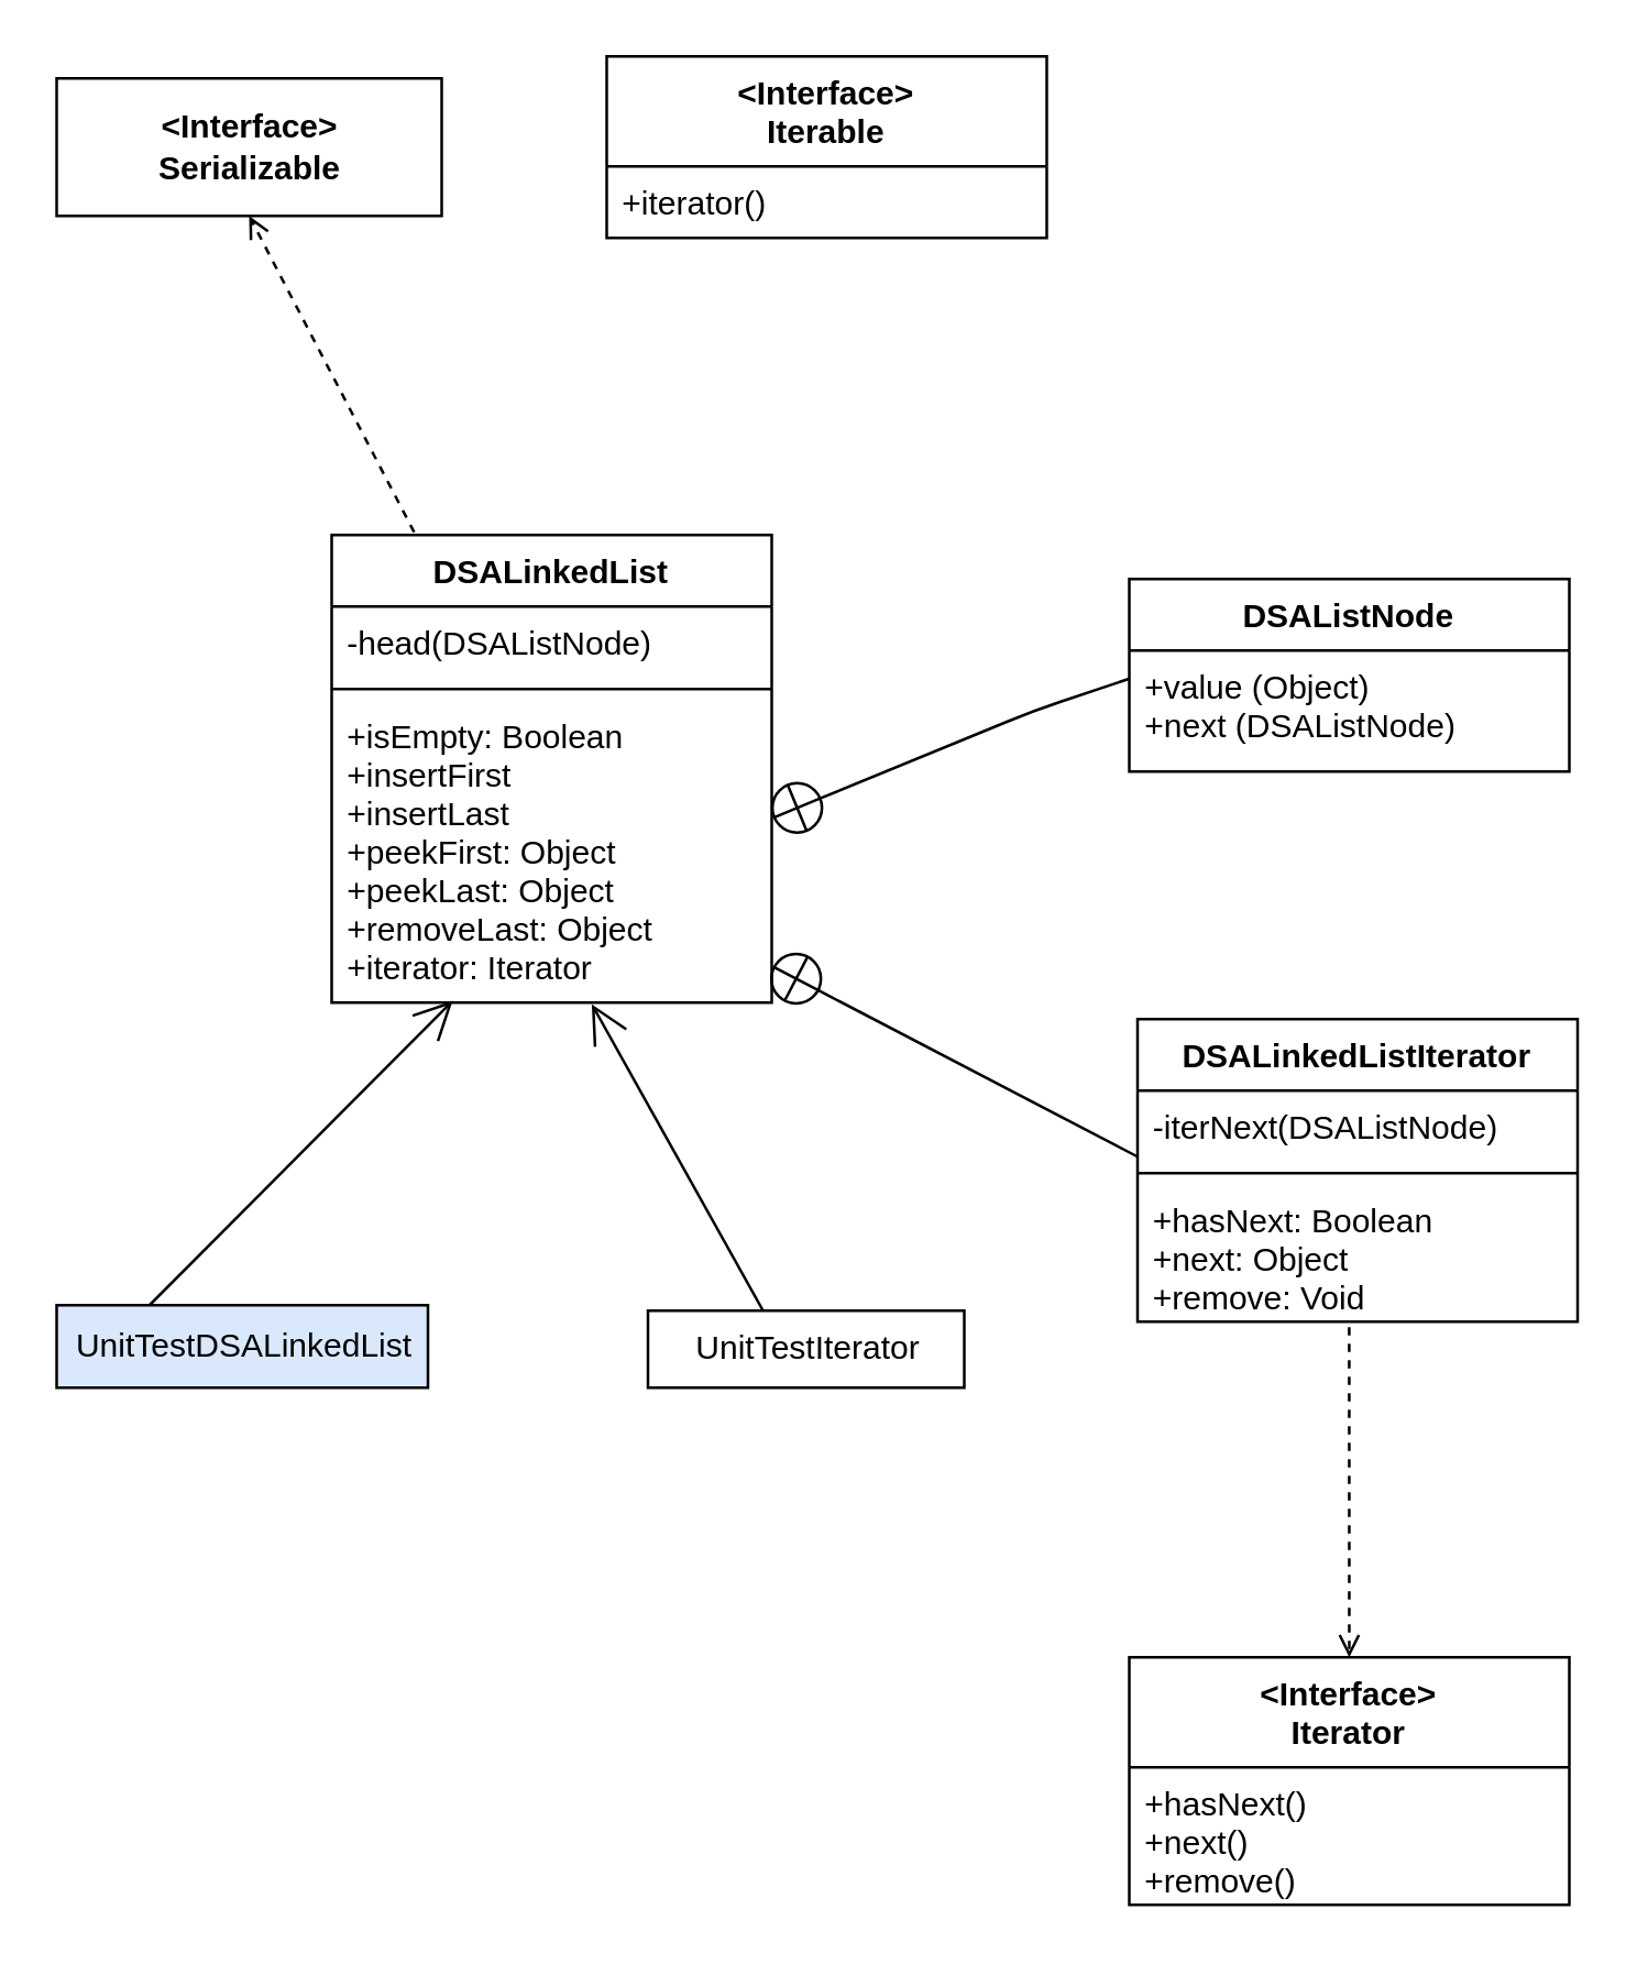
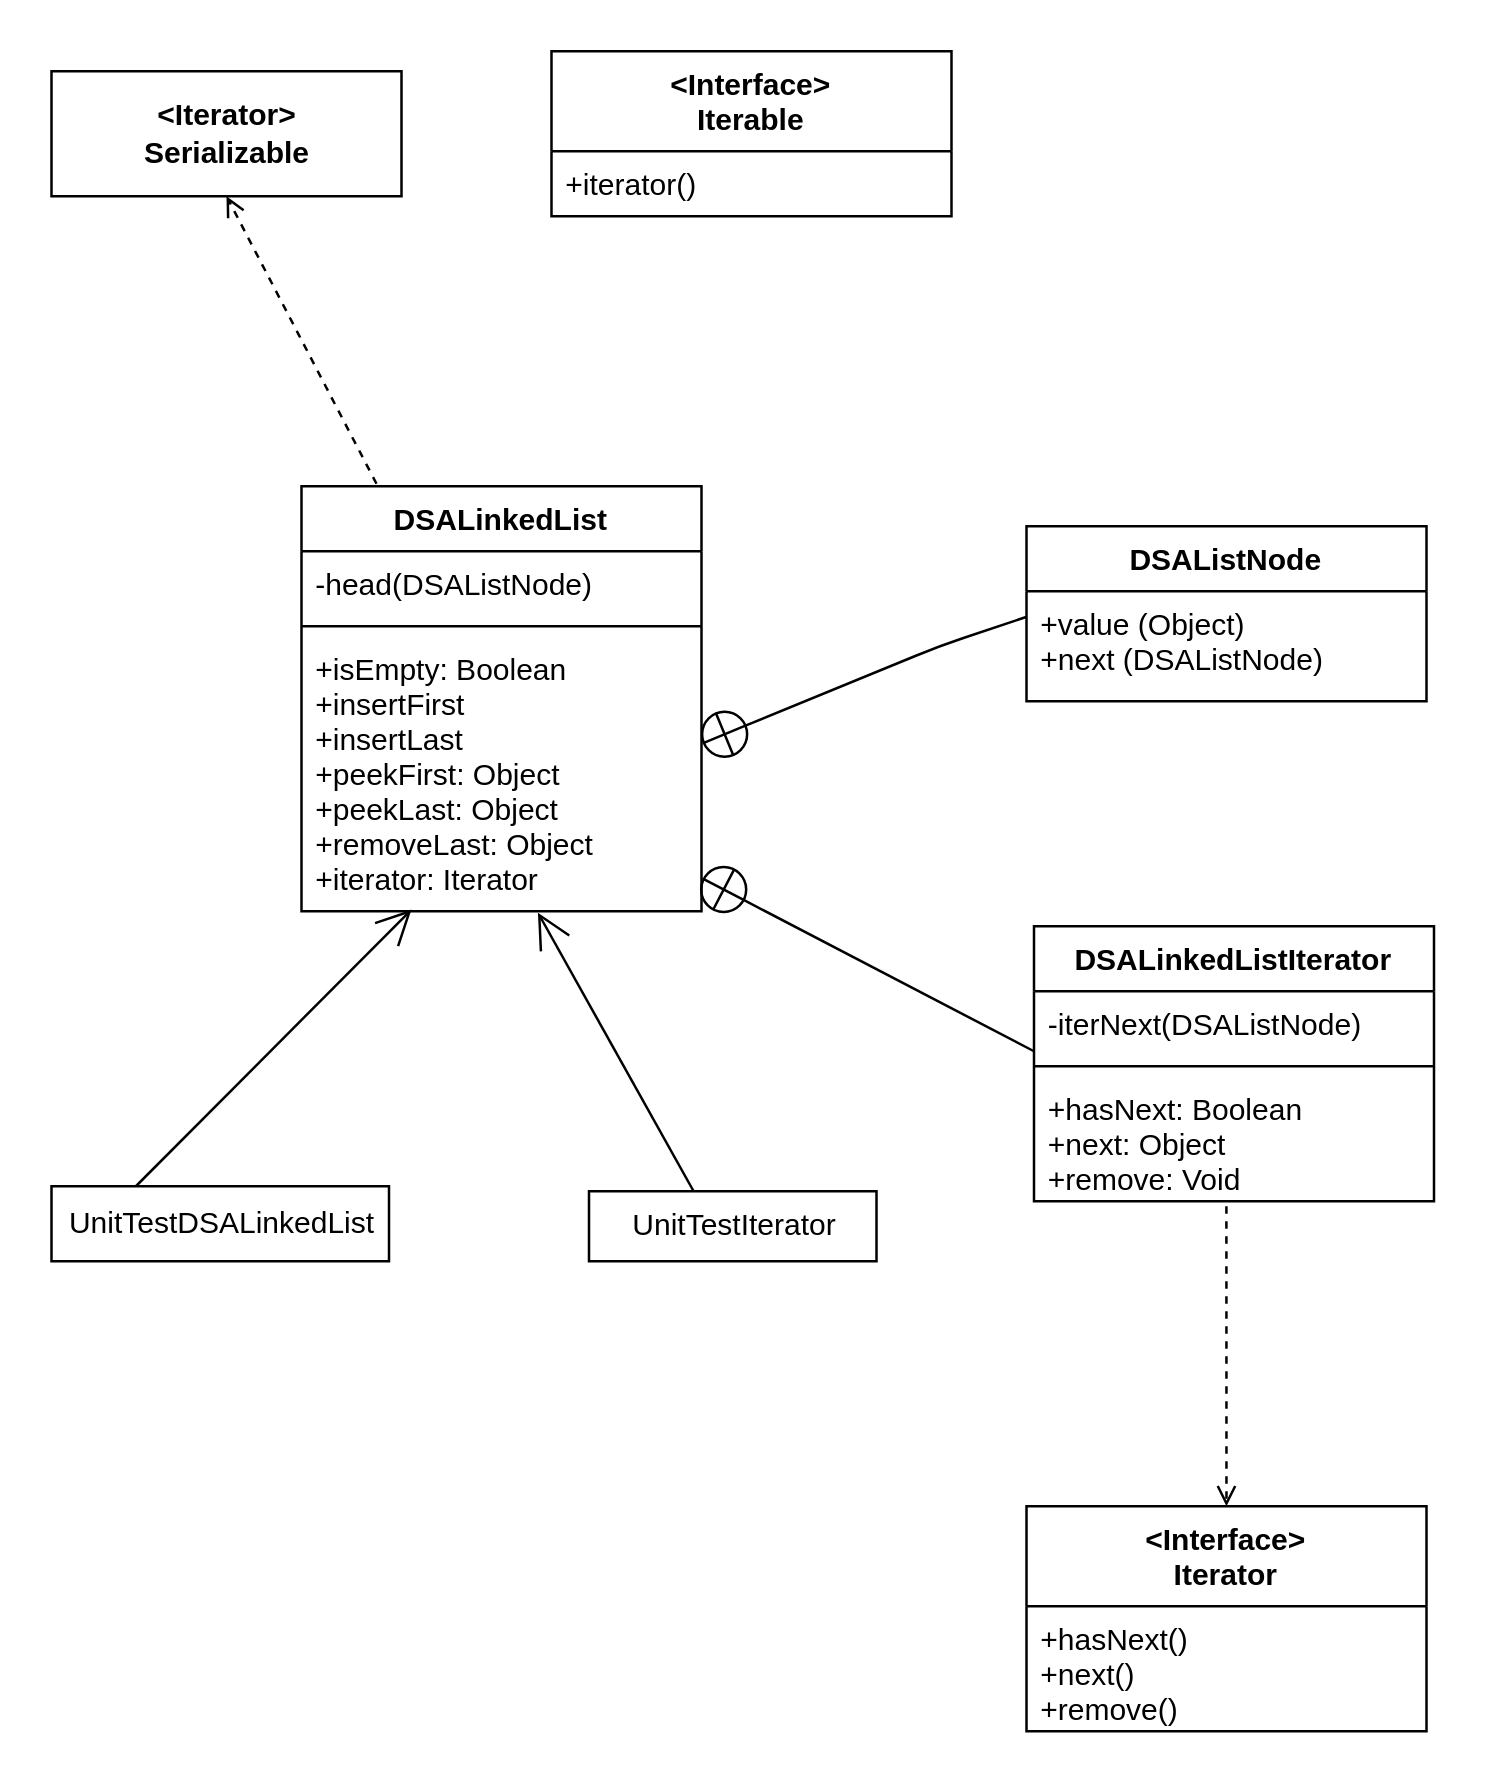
  <mxCell id="0" />
  <mxCell id="1" parent="0" />
  <mxCell id="2" value="DSALinkedList" style="swimlane;fontStyle=1;align=center;verticalAlign=top;childLayout=stackLayout;horizontal=1;startSize=26;horizontalStack=0;resizeParent=1;resizeParentMax=0;resizeLast=0;collapsible=1;marginBottom=0;" parent="1" vertex="1"><mxGeometry x="120" y="194" width="160" height="170" as="geometry" /></mxCell>
  <mxCell id="3" value="-head(DSAListNode)" style="text;strokeColor=none;fillColor=none;align=left;verticalAlign=top;spacingLeft=4;spacingRight=4;overflow=hidden;rotatable=0;points=[[0,0.5],[1,0.5]];portConstraint=eastwest;" parent="2" vertex="1"><mxGeometry y="26" width="160" height="26" as="geometry" /></mxCell>
  <mxCell id="4" value="" style="line;strokeWidth=1;fillColor=none;align=left;verticalAlign=middle;spacingTop=-1;spacingLeft=3;spacingRight=3;rotatable=0;labelPosition=right;points=[];portConstraint=eastwest;" parent="2" vertex="1"><mxGeometry y="52" width="160" height="8" as="geometry" /></mxCell>
  <mxCell id="5" value="+isEmpty: Boolean&#10;+insertFirst&#10;+insertLast&#10;+peekFirst: Object&#10;+peekLast: Object&#10;+removeLast: Object&#10;+iterator: Iterator&#10;&#10;" style="text;strokeColor=none;fillColor=none;align=left;verticalAlign=top;spacingLeft=4;spacingRight=4;overflow=hidden;rotatable=0;points=[[0,0.5],[1,0.5]];portConstraint=eastwest;" parent="2" vertex="1"><mxGeometry y="60" width="160" height="110" as="geometry" /></mxCell>
  <mxCell id="6" value="" style="endArrow=circlePlus;startArrow=none;endFill=0;startFill=0;endSize=8;html=1;labelBackgroundColor=none;exitX=-0.001;exitY=0.234;exitDx=0;exitDy=0;exitPerimeter=0;" parent="1" source="8" edge="1"><mxGeometry width="160" relative="1" as="geometry"><mxPoint x="450" y="297" as="sourcePoint" /><mxPoint x="280" y="297" as="targetPoint" /><Array as="points"><mxPoint x="375" y="258" /></Array></mxGeometry></mxCell>
  <mxCell id="7" value="DSAListNode" style="swimlane;fontStyle=1;align=center;verticalAlign=top;childLayout=stackLayout;horizontal=1;startSize=26;horizontalStack=0;resizeParent=1;resizeParentMax=0;resizeLast=0;collapsible=1;marginBottom=0;" parent="1" vertex="1"><mxGeometry x="410" y="210" width="160" height="70" as="geometry" /></mxCell>
  <mxCell id="8" value="+value (Object)&#10;+next (DSAListNode)&#10;" style="text;strokeColor=none;fillColor=none;align=left;verticalAlign=top;spacingLeft=4;spacingRight=4;overflow=hidden;rotatable=0;points=[[0,0.5],[1,0.5]];portConstraint=eastwest;" parent="7" vertex="1"><mxGeometry y="26" width="160" height="44" as="geometry" /></mxCell>
  <mxCell id="9" value="" style="endArrow=open;endFill=1;endSize=12;html=1;entryX=0.275;entryY=0.994;entryDx=0;entryDy=0;exitX=0.25;exitY=0;exitDx=0;exitDy=0;entryPerimeter=0;" parent="1" source="10" target="5" edge="1"><mxGeometry width="160" relative="1" as="geometry"><mxPoint x="200" y="444" as="sourcePoint" /><mxPoint x="550" y="614" as="targetPoint" /></mxGeometry></mxCell>
- <mxCell id="10" value="UnitTestDSALinkedList" style="html=1;fillColor=#dae8fc;" parent="1" vertex="1"><mxGeometry x="20" y="474" width="135" height="30" as="geometry" /></mxCell>
+ <mxCell id="10" value="UnitTestDSALinkedList" style="html=1;" parent="1" vertex="1"><mxGeometry x="20" y="474" width="135" height="30" as="geometry" /></mxCell>
  <mxCell id="11" value="" style="endArrow=circlePlus;startArrow=none;endFill=0;startFill=0;endSize=8;html=1;labelBackgroundColor=none;exitX=0;exitY=0.923;exitDx=0;exitDy=0;exitPerimeter=0;" parent="1" source="13" target="5" edge="1"><mxGeometry width="160" relative="1" as="geometry"><mxPoint x="430" y="394" as="sourcePoint" /><mxPoint x="390" y="404" as="targetPoint" /></mxGeometry></mxCell>
  <mxCell id="12" value="DSALinkedListIterator" style="swimlane;fontStyle=1;align=center;verticalAlign=top;childLayout=stackLayout;horizontal=1;startSize=26;horizontalStack=0;resizeParent=1;resizeParentMax=0;resizeLast=0;collapsible=1;marginBottom=0;" parent="1" vertex="1"><mxGeometry x="413" y="370" width="160" height="110" as="geometry" /></mxCell>
  <mxCell id="13" value="-iterNext(DSAListNode)" style="text;strokeColor=none;fillColor=none;align=left;verticalAlign=top;spacingLeft=4;spacingRight=4;overflow=hidden;rotatable=0;points=[[0,0.5],[1,0.5]];portConstraint=eastwest;" parent="12" vertex="1"><mxGeometry y="26" width="160" height="26" as="geometry" /></mxCell>
  <mxCell id="14" value="" style="line;strokeWidth=1;fillColor=none;align=left;verticalAlign=middle;spacingTop=-1;spacingLeft=3;spacingRight=3;rotatable=0;labelPosition=right;points=[];portConstraint=eastwest;" parent="12" vertex="1"><mxGeometry y="52" width="160" height="8" as="geometry" /></mxCell>
  <mxCell id="15" value="+hasNext: Boolean&#10;+next: Object&#10;+remove: Void&#10;" style="text;strokeColor=none;fillColor=none;align=left;verticalAlign=top;spacingLeft=4;spacingRight=4;overflow=hidden;rotatable=0;points=[[0,0.5],[1,0.5]];portConstraint=eastwest;" parent="12" vertex="1"><mxGeometry y="60" width="160" height="50" as="geometry" /></mxCell>
  <mxCell id="16" value="" style="html=1;verticalAlign=bottom;labelBackgroundColor=none;endArrow=open;endFill=0;dashed=1;exitX=0.481;exitY=1.04;exitDx=0;exitDy=0;exitPerimeter=0;" parent="1" source="15" target="17" edge="1"><mxGeometry width="160" relative="1" as="geometry"><mxPoint x="213" y="600" as="sourcePoint" /><mxPoint x="490" y="550" as="targetPoint" /></mxGeometry></mxCell>
  <mxCell id="17" value="&lt;Interface&gt;&#10;Iterator&#10;" style="swimlane;fontStyle=1;align=center;verticalAlign=top;childLayout=stackLayout;horizontal=1;startSize=40;horizontalStack=0;resizeParent=1;resizeParentMax=0;resizeLast=0;collapsible=1;marginBottom=0;" parent="1" vertex="1"><mxGeometry x="410" y="602" width="160" height="90" as="geometry" /></mxCell>
  <mxCell id="18" value="+hasNext()&#10;+next()&#10;+remove()&#10;" style="text;strokeColor=none;fillColor=none;align=left;verticalAlign=top;spacingLeft=4;spacingRight=4;overflow=hidden;rotatable=0;points=[[0,0.5],[1,0.5]];portConstraint=eastwest;" parent="17" vertex="1"><mxGeometry y="40" width="160" height="50" as="geometry" /></mxCell>
  <mxCell id="19" value="&lt;Interface&gt;&#10;Iterable&#10;" style="swimlane;fontStyle=1;align=center;verticalAlign=top;childLayout=stackLayout;horizontal=1;startSize=40;horizontalStack=0;resizeParent=1;resizeParentMax=0;resizeLast=0;collapsible=1;marginBottom=0;" parent="1" vertex="1"><mxGeometry x="220" y="20" width="160" height="66" as="geometry" /></mxCell>
  <mxCell id="20" value="+iterator()" style="text;strokeColor=none;fillColor=none;align=left;verticalAlign=top;spacingLeft=4;spacingRight=4;overflow=hidden;rotatable=0;points=[[0,0.5],[1,0.5]];portConstraint=eastwest;" parent="19" vertex="1"><mxGeometry y="40" width="160" height="26" as="geometry" /></mxCell>
  <mxCell id="21" value="" style="endArrow=open;endFill=1;endSize=12;html=1;exitX=0.5;exitY=1;exitDx=0;exitDy=0;entryX=0.591;entryY=1.005;entryDx=0;entryDy=0;entryPerimeter=0;" parent="1" source="22" target="5" edge="1"><mxGeometry width="160" relative="1" as="geometry"><mxPoint x="200" y="120" as="sourcePoint" /><mxPoint x="200" y="194" as="targetPoint" /><Array as="points" /></mxGeometry></mxCell>
  <mxCell id="22" value="UnitTestIterator" style="html=1;" parent="1" vertex="1"><mxGeometry x="235" y="476" width="115" height="28" as="geometry" /></mxCell>
  <mxCell id="23" value="" style="html=1;verticalAlign=bottom;labelBackgroundColor=none;endArrow=open;endFill=0;dashed=1;entryX=0.5;entryY=1;entryDx=0;entryDy=0;" parent="1" target="24" edge="1"><mxGeometry width="160" relative="1" as="geometry"><mxPoint x="150" y="193" as="sourcePoint" /><mxPoint x="150" y="100" as="targetPoint" /></mxGeometry></mxCell>
- <mxCell id="24" value="&lt;b&gt;&amp;lt;Interface&amp;gt;&lt;br&gt;Serializable&lt;/b&gt;" style="html=1;" parent="1" vertex="1"><mxGeometry x="20" y="28" width="140" height="50" as="geometry" /></mxCell>
+ <mxCell id="24" value="&lt;b&gt;&amp;lt;Iterator&amp;gt;&lt;br&gt;Serializable&lt;/b&gt;" style="html=1;" parent="1" vertex="1"><mxGeometry x="20" y="28" width="140" height="50" as="geometry" /></mxCell>
